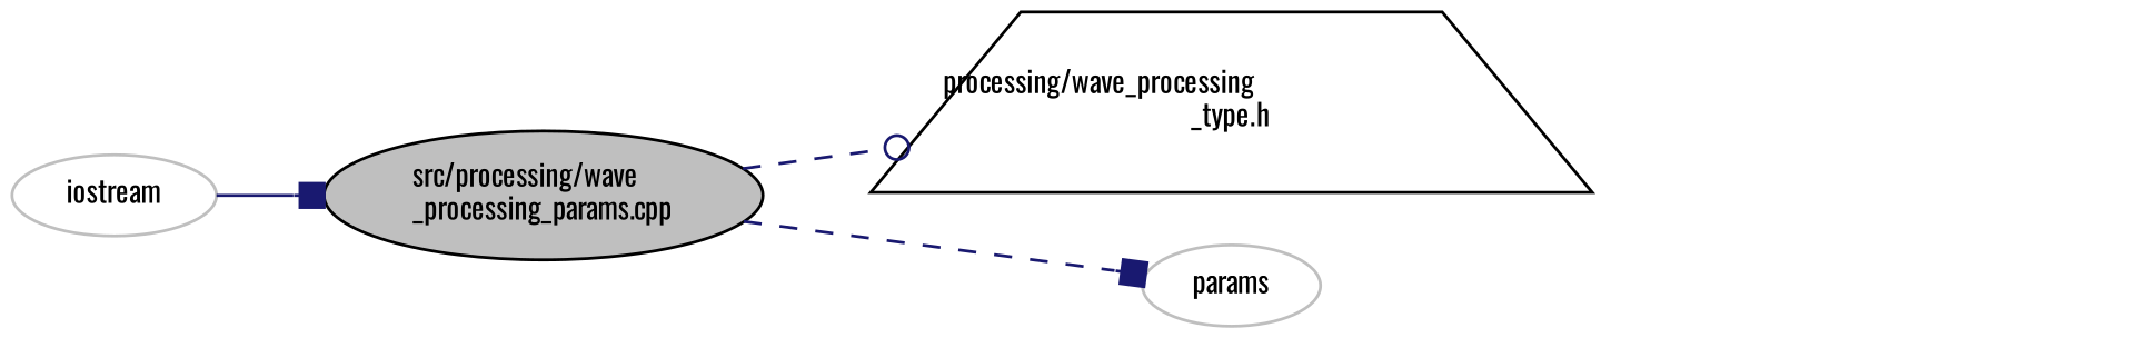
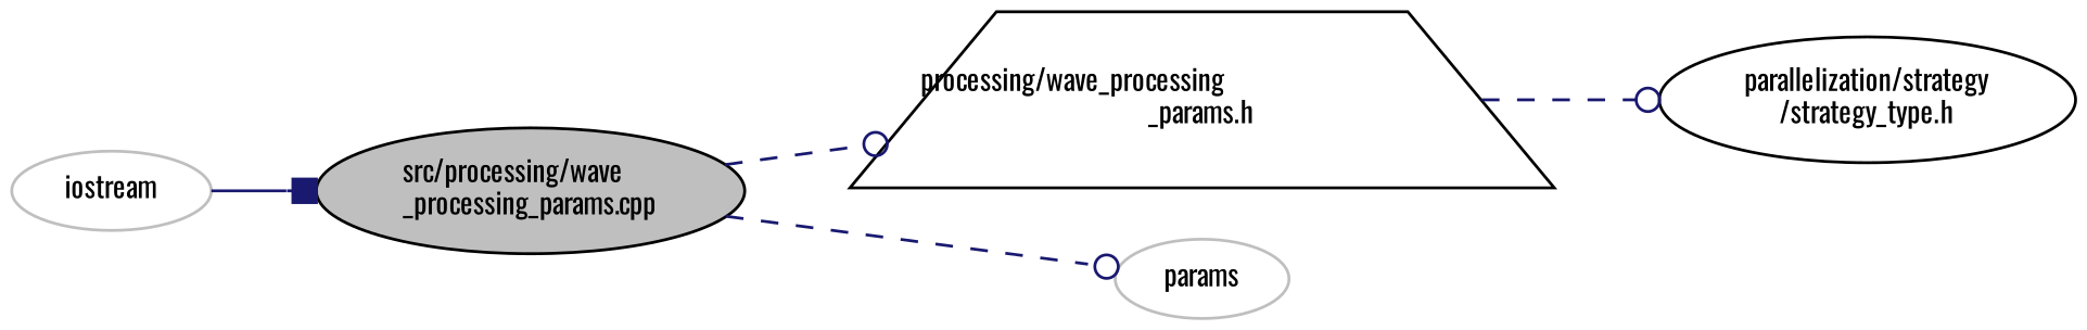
  digraph {
    fontname=Oswald
    rankdir=LR
    node [color=black fillcolor=white fontname=Oswald fontsize=10 shape=ellipse style=filled]
    edge [arrowhead=odot color=midnightblue fontname=Oswald fontsize=10 labelfontname=Helvetica labelfontsize=10 style=dashed]
    n1 [fillcolor=grey75 fontcolor=black height=0.2 label="src/processing/wave\l_processing_params.cpp" width=0.4]
-   n2 [height=0.2 label="processing/wave_processing\l_type.h" shape=trapezium width=0.4]
+   n2 [height=0.2 label="processing/wave_processing\l_params.h" shape=trapezium width=0.4]
    n3 [color=grey75 height=0.2 label=params width=0.4]
+   n4 [height=0.2 label="parallelization/strategy\l/strategy_type.h" width=0.4]
    n5 [color=grey75 height=0.2 label=iostream width=0.4]
    n1 -> n2
-   n1 -> n3 [arrowhead=box]
+   n1 -> n3
+   n2 -> n4
    n5 -> n1 [arrowhead=box style=solid]
  }
